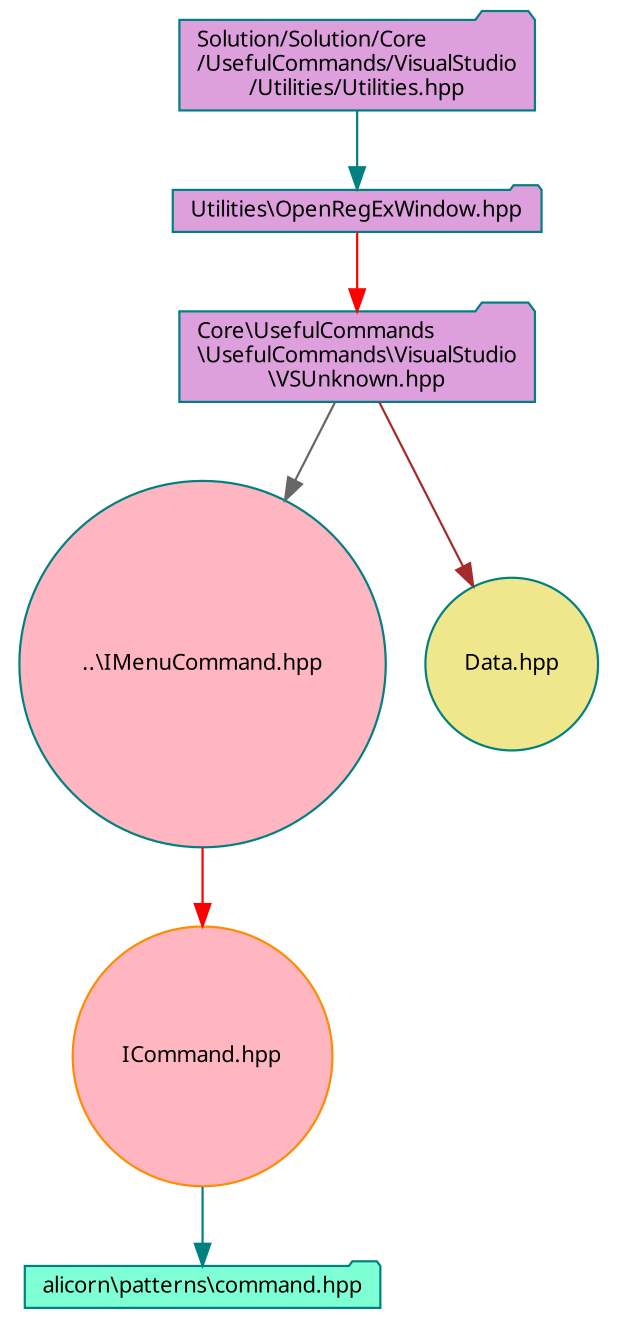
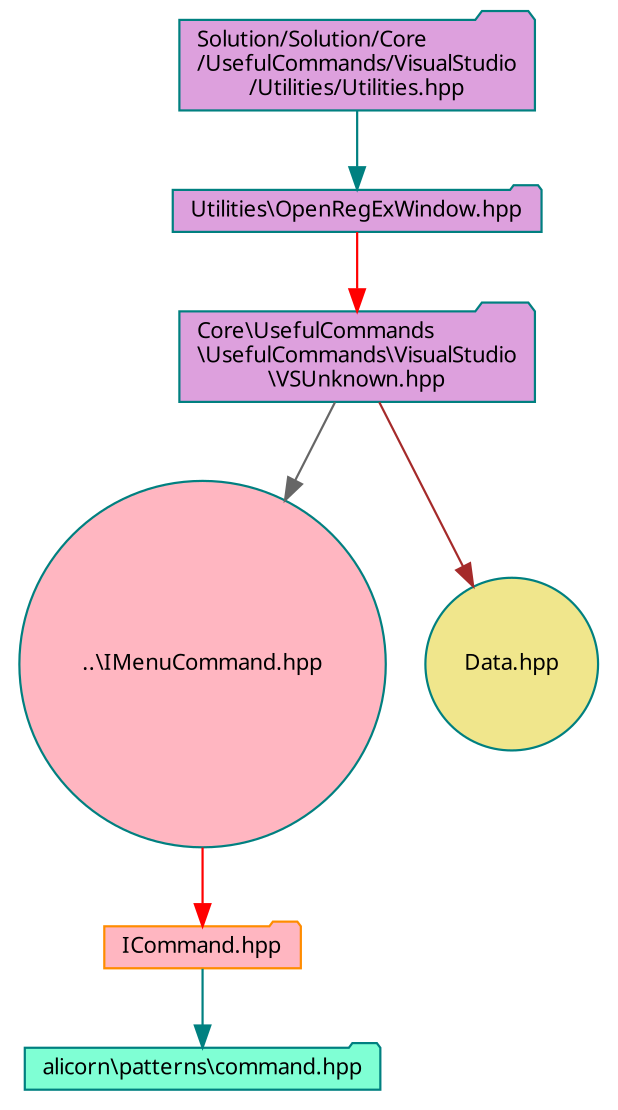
  digraph {
    node [color=teal fillcolor=plum fontname=Verdana fontsize=10 shape=folder style=filled]
    edge [color=teal fontname=Verdana fontsize=10 labelfontname=Verdana labelfontsize=10 style=solid]
    n1 [fontcolor=black height=0.2 label="Solution/Solution/Core\l/UsefulCommands/VisualStudio\l/Utilities/Utilities.hpp" width=0.4]
    n2 [height=0.2 label="Utilities\\OpenRegExWindow.hpp" width=0.4]
    n3 [height=0.2 label="Core\\UsefulCommands\l\\UsefulCommands\\VisualStudio\l\\VSUnknown.hpp" width=0.4]
    n4 [fillcolor=lightpink height=0.2 label="..\\IMenuCommand.hpp" shape=circle width=0.4]
    n5 [fillcolor=khaki height=0.2 label="Data.hpp" shape=circle width=0.4]
-   n6 [color=darkorange fillcolor=lightpink height=0.2 label="ICommand.hpp" shape=circle width=0.4]
+   n6 [color=darkorange fillcolor=lightpink height=0.2 label="ICommand.hpp" width=0.4]
    n7 [fillcolor=aquamarine height=0.2 label="alicorn\\patterns\\command.hpp" width=0.4]
    n1 -> n2
    n2 -> n3 [color=red]
    n3 -> n4 [color=gray40]
    n3 -> n5 [color=brown]
    n4 -> n6 [color=red]
    n6 -> n7
  }
